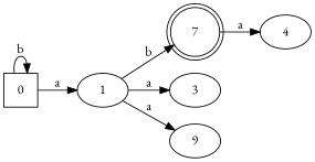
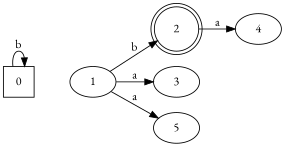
  digraph {
    fontname="EB Garamond"
    rankdir=LR
    node [fontname="EB Garamond"]
    edge [fontname="EB Garamond"]
    0 [shape=square]
    1
-   2 [shape=doublecircle label=7]
+   2 [shape=doublecircle]
    3
-   5 [label=9]
+   5
    4
    0 -> 0 [label=b]
-   0 -> 1 [label=a]
    1 -> 2 [label=b]
    1 -> 3 [label=a]
    1 -> 5 [label=a]
    2 -> 4 [label=a]
  }
